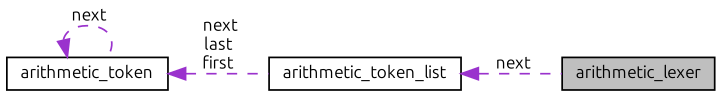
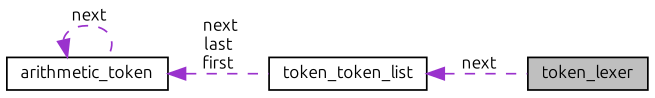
  digraph {
    fontname=Ubuntu
    rankdir=LR
    node [color=black fillcolor=white fontname=Ubuntu fontsize=10 shape=record style=filled]
    edge [color=darkorchid3 dir=back fontname=Ubuntu fontsize=10 labelfontname=Helvetica labelfontsize=10 style=dashed]
-   n1 [fillcolor=grey75 fontcolor=black height=0.2 label=arithmetic_lexer width=0.4]
-   n2 [height=0.2 label=arithmetic_token_list width=0.4]
+   n1 [fillcolor=grey75 fontcolor=black height=0.2 label=token_lexer width=0.4]
+   n2 [height=0.2 label=token_token_list width=0.4]
    n3 [height=0.2 label=arithmetic_token width=0.4]
    n2 -> n1 [label=" next"]
    n3 -> n2 [label=" next\nlast\nfirst"]
    n3 -> n3 [label=" next"]
  }
